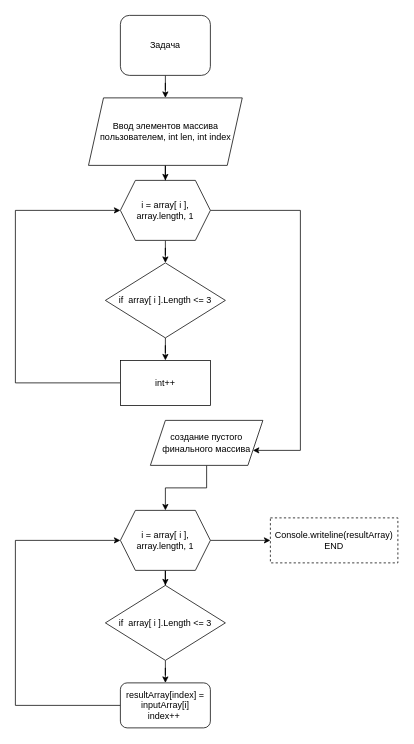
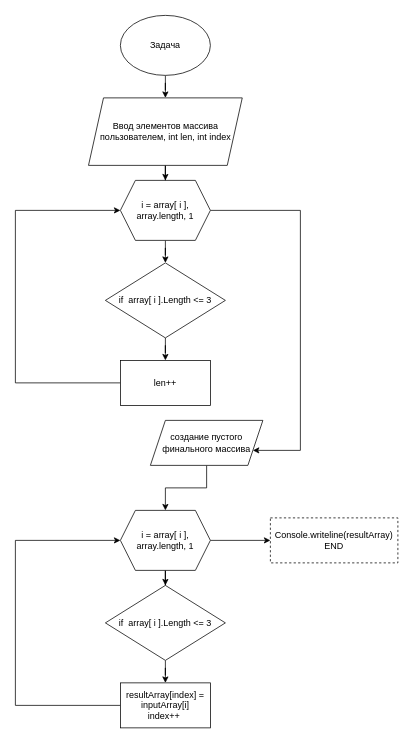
  <mxCell id="0" />
  <mxCell id="1" parent="0" />
  <mxCell id="2" value="" style="edgeStyle=orthogonalEdgeStyle;rounded=0;orthogonalLoop=1;jettySize=auto;html=1;" edge="1" parent="1" source="3" target="5"><mxGeometry relative="1" as="geometry" /></mxCell>
- <mxCell id="3" value="Задача" style="whiteSpace=wrap;html=1;rounded=1;" vertex="1" parent="1"><mxGeometry x="160" y="20" width="120" height="80" as="geometry" /></mxCell>
+ <mxCell id="3" value="Задача" style="ellipse;whiteSpace=wrap;html=1;" vertex="1" parent="1"><mxGeometry x="160" y="20" width="120" height="80" as="geometry" /></mxCell>
  <mxCell id="4" value="" style="edgeStyle=orthogonalEdgeStyle;rounded=0;orthogonalLoop=1;jettySize=auto;html=1;" edge="1" parent="1" source="5" target="13"><mxGeometry relative="1" as="geometry" /></mxCell>
  <mxCell id="5" value="Ввод элементов массива пользователем, int len, int index" style="shape=parallelogram;perimeter=parallelogramPerimeter;whiteSpace=wrap;html=1;fixedSize=1;" vertex="1" parent="1"><mxGeometry x="117.5" y="130" width="205" height="90" as="geometry" /></mxCell>
  <mxCell id="6" value="" style="edgeStyle=orthogonalEdgeStyle;rounded=0;orthogonalLoop=1;jettySize=auto;html=1;" edge="1" parent="1" source="8" target="17"><mxGeometry relative="1" as="geometry" /></mxCell>
  <mxCell id="7" value="" style="edgeStyle=orthogonalEdgeStyle;rounded=0;orthogonalLoop=1;jettySize=auto;html=1;" edge="1" parent="1" source="8" target="22"><mxGeometry relative="1" as="geometry" /></mxCell>
  <mxCell id="8" value="i = array[ i ], array.length, 1" style="shape=hexagon;perimeter=hexagonPerimeter2;whiteSpace=wrap;html=1;fixedSize=1;" vertex="1" parent="1"><mxGeometry x="160" y="680" width="120" height="80" as="geometry" /></mxCell>
  <mxCell id="9" value="" style="edgeStyle=orthogonalEdgeStyle;rounded=0;orthogonalLoop=1;jettySize=auto;html=1;" edge="1" parent="1" source="10" target="15"><mxGeometry relative="1" as="geometry" /></mxCell>
  <mxCell id="10" value="if&amp;nbsp; array[ i ].Length &amp;lt;= 3" style="rhombus;whiteSpace=wrap;html=1;" vertex="1" parent="1"><mxGeometry x="140" y="350" width="160" height="100" as="geometry" /></mxCell>
  <mxCell id="11" value="" style="edgeStyle=orthogonalEdgeStyle;rounded=0;orthogonalLoop=1;jettySize=auto;html=1;" edge="1" parent="1" source="13" target="10"><mxGeometry relative="1" as="geometry" /></mxCell>
  <mxCell id="12" style="edgeStyle=orthogonalEdgeStyle;rounded=0;orthogonalLoop=1;jettySize=auto;html=1;" edge="1" parent="1" source="13" target="21"><mxGeometry relative="1" as="geometry"><Array as="points"><mxPoint x="400" y="280" /><mxPoint x="400" y="600" /></Array></mxGeometry></mxCell>
  <mxCell id="13" value="i = array[ i ], array.length, 1" style="shape=hexagon;perimeter=hexagonPerimeter2;whiteSpace=wrap;html=1;fixedSize=1;" vertex="1" parent="1"><mxGeometry x="160" y="240" width="120" height="80" as="geometry" /></mxCell>
  <mxCell id="14" style="edgeStyle=orthogonalEdgeStyle;rounded=0;orthogonalLoop=1;jettySize=auto;html=1;entryX=0;entryY=0.5;entryDx=0;entryDy=0;" edge="1" parent="1" source="15" target="13"><mxGeometry relative="1" as="geometry"><mxPoint x="-20" y="270" as="targetPoint" /><Array as="points"><mxPoint x="20" y="510" /><mxPoint x="20" y="280" /></Array></mxGeometry></mxCell>
- <mxCell id="15" value="int++" style="rounded=0;whiteSpace=wrap;html=1;" vertex="1" parent="1"><mxGeometry x="160" y="480" width="120" height="60" as="geometry" /></mxCell>
+ <mxCell id="15" value="len++" style="rounded=0;whiteSpace=wrap;html=1;" vertex="1" parent="1"><mxGeometry x="160" y="480" width="120" height="60" as="geometry" /></mxCell>
  <mxCell id="16" value="" style="edgeStyle=orthogonalEdgeStyle;rounded=0;orthogonalLoop=1;jettySize=auto;html=1;" edge="1" parent="1" source="17" target="19"><mxGeometry relative="1" as="geometry" /></mxCell>
  <mxCell id="17" value="if&amp;nbsp; array[ i ].Length &amp;lt;= 3" style="rhombus;whiteSpace=wrap;html=1;" vertex="1" parent="1"><mxGeometry x="140" y="780" width="160" height="100" as="geometry" /></mxCell>
  <mxCell id="18" style="edgeStyle=orthogonalEdgeStyle;rounded=0;orthogonalLoop=1;jettySize=auto;html=1;entryX=0;entryY=0.5;entryDx=0;entryDy=0;" edge="1" parent="1" source="19" target="8"><mxGeometry relative="1" as="geometry"><Array as="points"><mxPoint x="20" y="940" /><mxPoint x="20" y="720" /></Array></mxGeometry></mxCell>
- <mxCell id="19" value="resultArray[index] = inputArray[i]&lt;br&gt;index++&amp;nbsp;" style="whiteSpace=wrap;html=1;rounded=1;" vertex="1" parent="1"><mxGeometry x="160" y="910" width="120" height="60" as="geometry" /></mxCell>
+ <mxCell id="19" value="resultArray[index] = inputArray[i]&lt;br&gt;index++&amp;nbsp;" style="rounded=0;whiteSpace=wrap;html=1;" vertex="1" parent="1"><mxGeometry x="160" y="910" width="120" height="60" as="geometry" /></mxCell>
  <mxCell id="20" style="edgeStyle=orthogonalEdgeStyle;rounded=0;orthogonalLoop=1;jettySize=auto;html=1;entryX=0.5;entryY=0;entryDx=0;entryDy=0;" edge="1" parent="1" source="21" target="8"><mxGeometry relative="1" as="geometry" /></mxCell>
  <mxCell id="21" value="создание пустого финального массива" style="shape=parallelogram;perimeter=parallelogramPerimeter;whiteSpace=wrap;html=1;fixedSize=1;" vertex="1" parent="1"><mxGeometry x="200" y="560" width="150" height="60" as="geometry" /></mxCell>
  <mxCell id="22" value="Console.writeline(resultArray)&lt;br&gt;END" style="whiteSpace=wrap;html=1;dashed=1;" vertex="1" parent="1"><mxGeometry x="360" y="690" width="170" height="60" as="geometry" /></mxCell>
